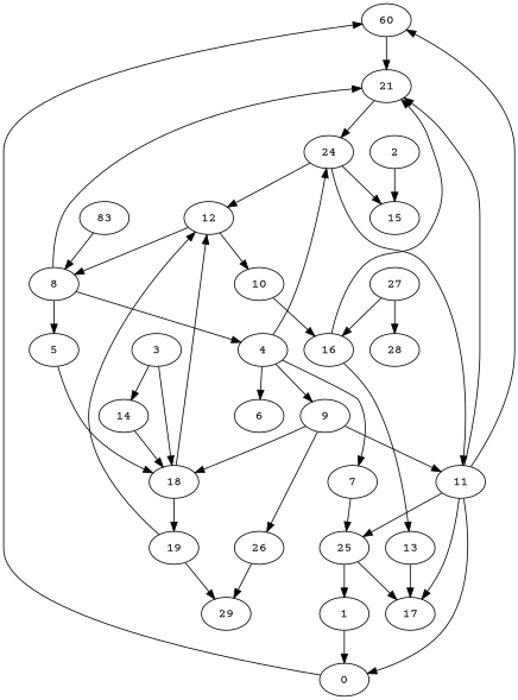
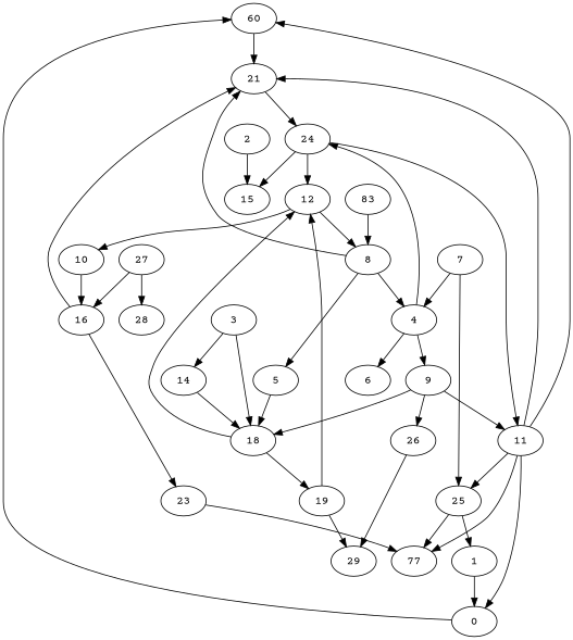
  digraph {
    fontname="Courier Prime"
    node [fontname="Courier Prime"]
    edge [fontname="Courier Prime"]
    n1 [label=60]
    0
    21
    1
    2
    15
    3
    14
    18
    12
    19
    4
    6
    7
    9
    24
    25
    11
    26
    5
-   17
+   17 [label=77]
    8
    29
    10
    16
-   23 [label=13]
+   23
    n27 [label=83]
    27
    28
    n1 -> 21
    0 -> n1
    21 -> 24
    1 -> 0
    2 -> 15
    3 -> 14
    3 -> 18
    14 -> 18
    18 -> 12
    18 -> 19
    12 -> 8
    12 -> 10
    19 -> 12
    19 -> 29
    4 -> 6
-   4 -> 7
+   7 -> 4
    4 -> 9
    4 -> 24
    7 -> 25
    9 -> 18
    9 -> 11
    9 -> 26
    24 -> 15
    24 -> 12
    24 -> 11
    25 -> 1
    25 -> 17
    11 -> n1
    11 -> 0
    11 -> 21
    11 -> 25
    11 -> 17
    26 -> 29
    5 -> 18
    8 -> 21
    8 -> 4
    8 -> 5
    10 -> 16
    16 -> 21
    16 -> 23
    23 -> 17
    n27 -> 8
    27 -> 16
    27 -> 28
  }
